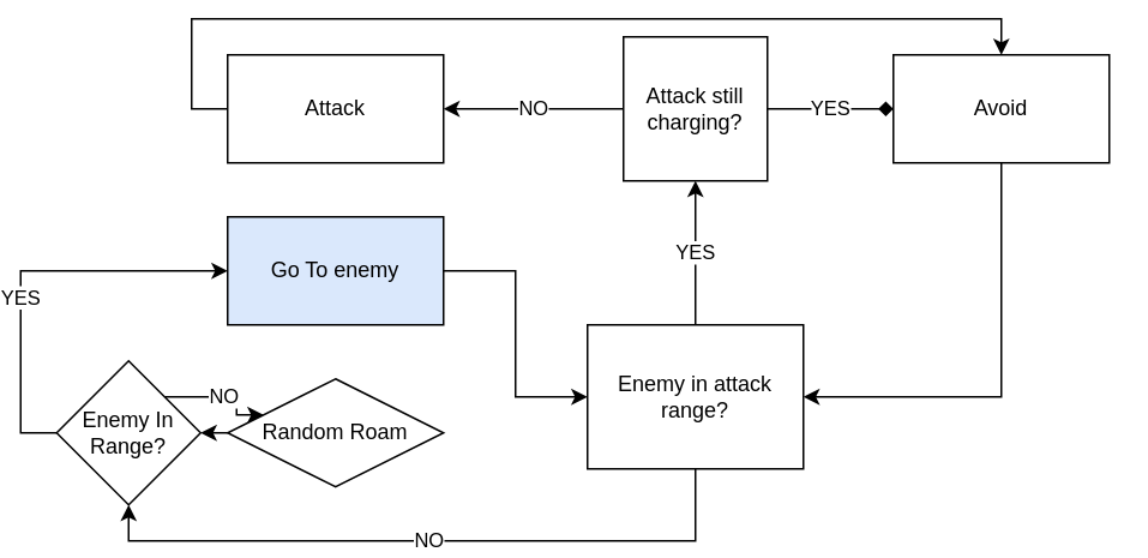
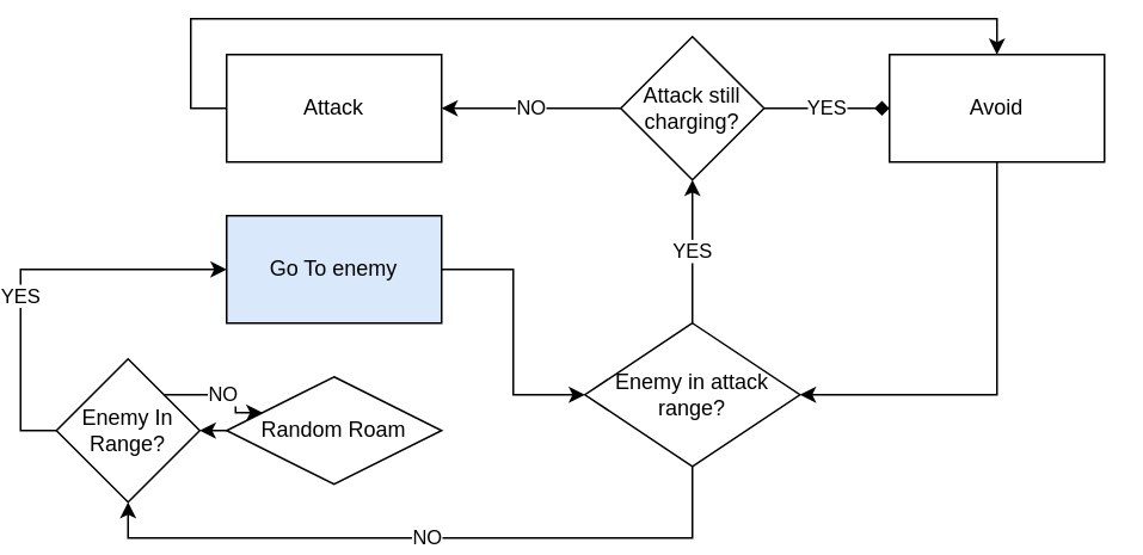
  <mxCell id="0" />
  <mxCell id="1" parent="0" />
  <mxCell id="2" style="edgeStyle=orthogonalEdgeStyle;rounded=0;orthogonalLoop=1;jettySize=auto;html=1;exitX=0;exitY=0.5;exitDx=0;exitDy=0;entryX=1;entryY=0.5;entryDx=0;entryDy=0;" edge="1" parent="1" source="3" target="6"><mxGeometry relative="1" as="geometry" /></mxCell>
  <mxCell id="3" value="Random Roam" style="rhombus;whiteSpace=wrap;html=1;" vertex="1" parent="1"><mxGeometry x="115" y="210" width="120" height="60" as="geometry" /></mxCell>
  <mxCell id="4" value="YES" style="edgeStyle=orthogonalEdgeStyle;rounded=0;orthogonalLoop=1;jettySize=auto;html=1;exitX=0;exitY=0.5;exitDx=0;exitDy=0;entryX=0;entryY=0.5;entryDx=0;entryDy=0;" edge="1" parent="1" source="6" target="8"><mxGeometry x="-0.154" relative="1" as="geometry"><mxPoint as="offset" /></mxGeometry></mxCell>
  <mxCell id="5" value="NO" style="edgeStyle=orthogonalEdgeStyle;rounded=0;orthogonalLoop=1;jettySize=auto;html=1;exitX=1;exitY=0;exitDx=0;exitDy=0;entryX=0;entryY=0.25;entryDx=0;entryDy=0;" edge="1" parent="1" source="6" target="3"><mxGeometry relative="1" as="geometry" /></mxCell>
  <mxCell id="6" value="Enemy In Range?" style="rhombus;whiteSpace=wrap;html=1;" vertex="1" parent="1"><mxGeometry x="20" y="200" width="80" height="80" as="geometry" /></mxCell>
  <mxCell id="7" style="edgeStyle=orthogonalEdgeStyle;rounded=0;orthogonalLoop=1;jettySize=auto;html=1;exitX=1;exitY=0.5;exitDx=0;exitDy=0;entryX=0;entryY=0.5;entryDx=0;entryDy=0;" edge="1" parent="1" source="8" target="11"><mxGeometry relative="1" as="geometry" /></mxCell>
  <mxCell id="8" value="Go To enemy" style="rounded=0;whiteSpace=wrap;html=1;fillColor=#dae8fc;" vertex="1" parent="1"><mxGeometry x="115" y="120" width="120" height="60" as="geometry" /></mxCell>
  <mxCell id="9" value="NO" style="edgeStyle=orthogonalEdgeStyle;rounded=0;orthogonalLoop=1;jettySize=auto;html=1;exitX=0.5;exitY=1;exitDx=0;exitDy=0;entryX=0.5;entryY=1;entryDx=0;entryDy=0;" edge="1" parent="1" source="11" target="6"><mxGeometry relative="1" as="geometry" /></mxCell>
  <mxCell id="10" value="YES" style="edgeStyle=orthogonalEdgeStyle;rounded=0;orthogonalLoop=1;jettySize=auto;html=1;exitX=0.5;exitY=0;exitDx=0;exitDy=0;entryX=0.5;entryY=1;entryDx=0;entryDy=0;" edge="1" parent="1" source="11" target="16"><mxGeometry relative="1" as="geometry" /></mxCell>
- <mxCell id="11" value="Enemy in attack range?" style="whiteSpace=wrap;html=1;rounded=0;" vertex="1" parent="1"><mxGeometry x="315" y="180" width="120" height="80" as="geometry" /></mxCell>
+ <mxCell id="11" value="Enemy in attack range?" style="rhombus;whiteSpace=wrap;html=1;" vertex="1" parent="1"><mxGeometry x="315" y="180" width="120" height="80" as="geometry" /></mxCell>
  <mxCell id="12" style="edgeStyle=orthogonalEdgeStyle;rounded=0;orthogonalLoop=1;jettySize=auto;html=1;exitX=0;exitY=0.5;exitDx=0;exitDy=0;entryX=0.5;entryY=0;entryDx=0;entryDy=0;" edge="1" parent="1" source="13" target="18"><mxGeometry relative="1" as="geometry" /></mxCell>
  <mxCell id="13" value="Attack" style="rounded=0;whiteSpace=wrap;html=1;" vertex="1" parent="1"><mxGeometry x="115" y="30" width="120" height="60" as="geometry" /></mxCell>
  <mxCell id="14" value="NO" style="edgeStyle=orthogonalEdgeStyle;rounded=0;orthogonalLoop=1;jettySize=auto;html=1;exitX=0;exitY=0.5;exitDx=0;exitDy=0;entryX=1;entryY=0.5;entryDx=0;entryDy=0;" edge="1" parent="1" source="16" target="13"><mxGeometry relative="1" as="geometry" /></mxCell>
  <mxCell id="15" value="YES" style="edgeStyle=orthogonalEdgeStyle;rounded=0;orthogonalLoop=1;jettySize=auto;html=1;exitX=1;exitY=0.5;exitDx=0;exitDy=0;entryX=0;entryY=0.5;entryDx=0;entryDy=0;endArrow=diamond;" edge="1" parent="1" source="16" target="18"><mxGeometry relative="1" as="geometry" /></mxCell>
- <mxCell id="16" value="Attack still charging?" style="whiteSpace=wrap;html=1;rounded=0;" vertex="1" parent="1"><mxGeometry x="335" y="20" width="80" height="80" as="geometry" /></mxCell>
+ <mxCell id="16" value="Attack still charging?" style="rhombus;whiteSpace=wrap;html=1;" vertex="1" parent="1"><mxGeometry x="335" y="20" width="80" height="80" as="geometry" /></mxCell>
  <mxCell id="17" style="edgeStyle=orthogonalEdgeStyle;rounded=0;orthogonalLoop=1;jettySize=auto;html=1;exitX=0.5;exitY=1;exitDx=0;exitDy=0;entryX=1;entryY=0.5;entryDx=0;entryDy=0;" edge="1" parent="1" source="18" target="11"><mxGeometry relative="1" as="geometry" /></mxCell>
  <mxCell id="18" value="Avoid" style="rounded=0;whiteSpace=wrap;html=1;" vertex="1" parent="1"><mxGeometry x="485" y="30" width="120" height="60" as="geometry" /></mxCell>
